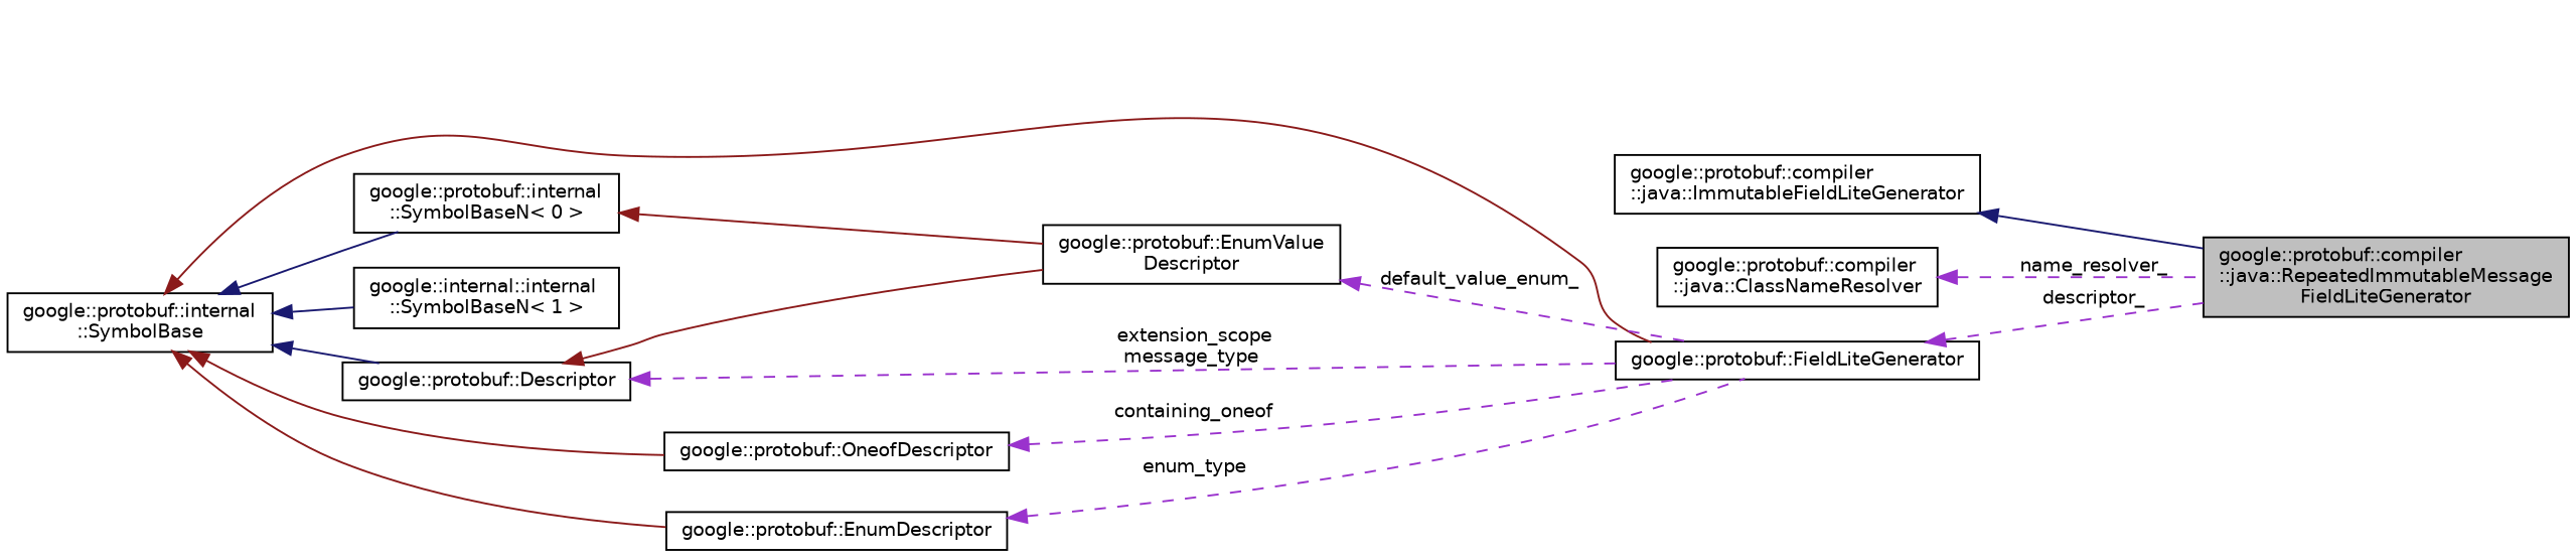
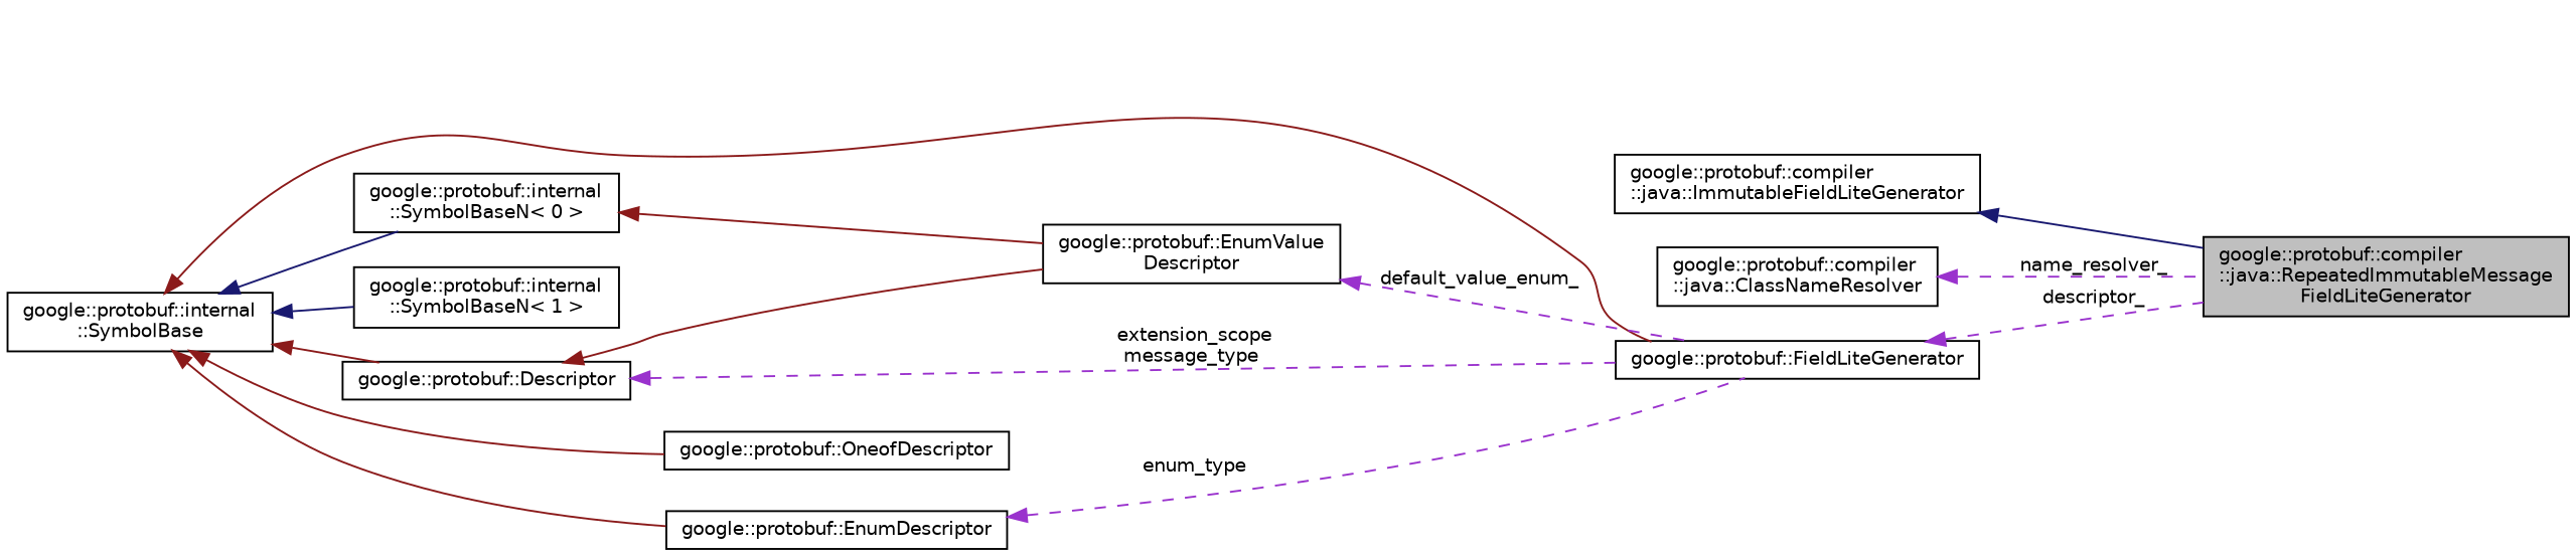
  digraph {
    rankdir=LR
    node [color=black fillcolor=white fontname=Helvetica fontsize=10 shape=record style=filled]
    edge [color=darkorchid3 dir=back fontname=Helvetica fontsize=10 labelfontname=Helvetica labelfontsize=10 style=solid]
    n1 [fillcolor=grey75 fontcolor=black height=0.2 label="google::protobuf::compiler\l::java::RepeatedImmutableMessage\lFieldLiteGenerator" width=0.4]
    n2 [height=0.2 label="google::protobuf::compiler\l::java::ImmutableFieldLiteGenerator" width=0.4]
    n3 [height=0.2 label="google::protobuf::compiler\l::java::ClassNameResolver" width=0.4]
    n4 [height=0.2 label="google::protobuf::FieldLiteGenerator" width=0.4]
    n5 [height=0.2 label="google::protobuf::internal\l::SymbolBase" width=0.4]
    n6 [height=0.2 label="google::protobuf::internal\l::SymbolBaseN\< 0 \>" width=0.4]
-   n7 [height=0.2 label="google::internal::internal\l::SymbolBaseN\< 1 \>" width=0.4]
+   n7 [height=0.2 label="google::protobuf::internal\l::SymbolBaseN\< 1 \>" width=0.4]
    n8 [height=0.2 label="google::protobuf::Descriptor" width=0.4]
    n9 [height=0.2 label="google::protobuf::OneofDescriptor" width=0.4]
    n10 [height=0.2 label="google::protobuf::EnumDescriptor" width=0.4]
    n11 [height=0.2 label="google::protobuf::EnumValue\lDescriptor" width=0.4]
    n2 -> n1 [color=midnightblue]
    n3 -> n1 [label=" name_resolver_" style=dashed]
    n4 -> n1 [label=" descriptor_" style=dashed]
    n5 -> n4 [color=firebrick4]
    n5 -> n6 [color=midnightblue]
    n5 -> n7 [color=midnightblue]
-   n5 -> n8 [color=midnightblue]
+   n5 -> n8 [color=firebrick4]
    n5 -> n9 [color=firebrick4]
    n5 -> n10 [color=firebrick4]
    n6 -> n11 [color=firebrick4]
    n8 -> n4 [label=" extension_scope\nmessage_type" style=dashed]
    n8 -> n11 [color=firebrick4]
-   n9 -> n4 [label=" containing_oneof" style=dashed]
    n10 -> n4 [label=" enum_type" style=dashed]
    n11 -> n4 [label=" default_value_enum_" style=dashed]
  }
